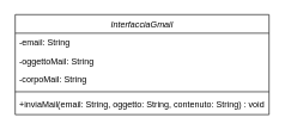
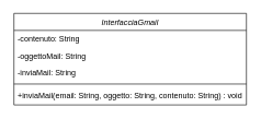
  <mxCell id="0" />
  <mxCell id="1" parent="0" />
  <mxCell id="2" value="InterfacciaGmail" style="swimlane;fontStyle=2;align=center;verticalAlign=top;childLayout=stackLayout;horizontal=1;startSize=26;horizontalStack=0;resizeParent=1;resizeLast=0;collapsible=1;marginBottom=0;rounded=0;shadow=0;strokeWidth=1;" vertex="1" parent="1"><mxGeometry x="20" y="20" width="354" height="140" as="geometry"><mxRectangle x="960" y="120" width="160" height="26" as="alternateBounds" /></mxGeometry></mxCell>
- <mxCell id="3" value="-email: String" style="text;align=left;verticalAlign=top;spacingLeft=4;spacingRight=4;overflow=hidden;rotatable=0;points=[[0,0.5],[1,0.5]];portConstraint=eastwest;" vertex="1" parent="2"><mxGeometry y="26" width="354" height="26" as="geometry" /></mxCell>
+ <mxCell id="3" value="-contenuto: String" style="text;align=left;verticalAlign=top;spacingLeft=4;spacingRight=4;overflow=hidden;rotatable=0;points=[[0,0.5],[1,0.5]];portConstraint=eastwest;" vertex="1" parent="2"><mxGeometry y="26" width="354" height="26" as="geometry" /></mxCell>
  <mxCell id="4" value="-oggettoMail: String" style="text;align=left;verticalAlign=top;spacingLeft=4;spacingRight=4;overflow=hidden;rotatable=0;points=[[0,0.5],[1,0.5]];portConstraint=eastwest;" vertex="1" parent="2"><mxGeometry y="52" width="354" height="26" as="geometry" /></mxCell>
- <mxCell id="5" value="-corpoMail: String" style="text;align=left;verticalAlign=top;spacingLeft=4;spacingRight=4;overflow=hidden;rotatable=0;points=[[0,0.5],[1,0.5]];portConstraint=eastwest;" vertex="1" parent="2"><mxGeometry y="78" width="354" height="26" as="geometry" /></mxCell>
+ <mxCell id="5" value="-inviaMail: String" style="text;align=left;verticalAlign=top;spacingLeft=4;spacingRight=4;overflow=hidden;rotatable=0;points=[[0,0.5],[1,0.5]];portConstraint=eastwest;" vertex="1" parent="2"><mxGeometry y="78" width="354" height="26" as="geometry" /></mxCell>
  <mxCell id="6" value="" style="line;html=1;strokeWidth=1;align=left;verticalAlign=middle;spacingTop=-1;spacingLeft=3;spacingRight=3;rotatable=0;labelPosition=right;points=[];portConstraint=eastwest;" vertex="1" parent="2"><mxGeometry y="104" width="354" height="8" as="geometry" /></mxCell>
  <mxCell id="7" value="+inviaMail(email: String, oggetto: String, contenuto: String) : void" style="text;align=left;verticalAlign=top;spacingLeft=4;spacingRight=4;overflow=hidden;rotatable=0;points=[[0,0.5],[1,0.5]];portConstraint=eastwest;" vertex="1" parent="2"><mxGeometry y="112" width="354" height="26" as="geometry" /></mxCell>
